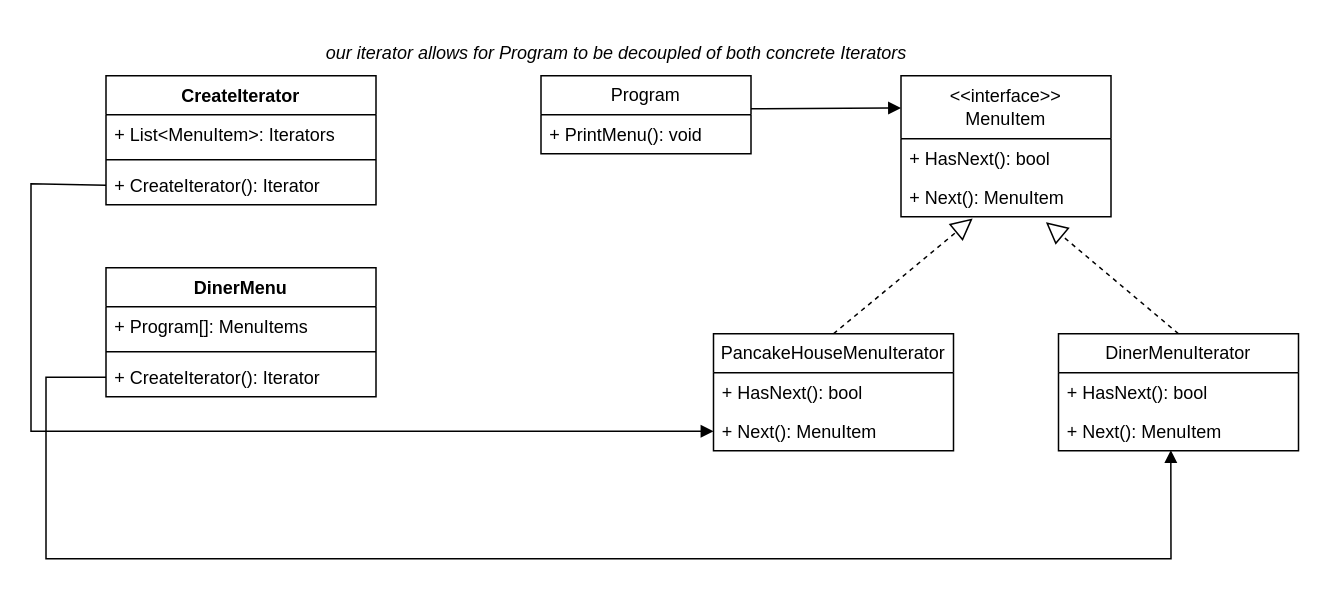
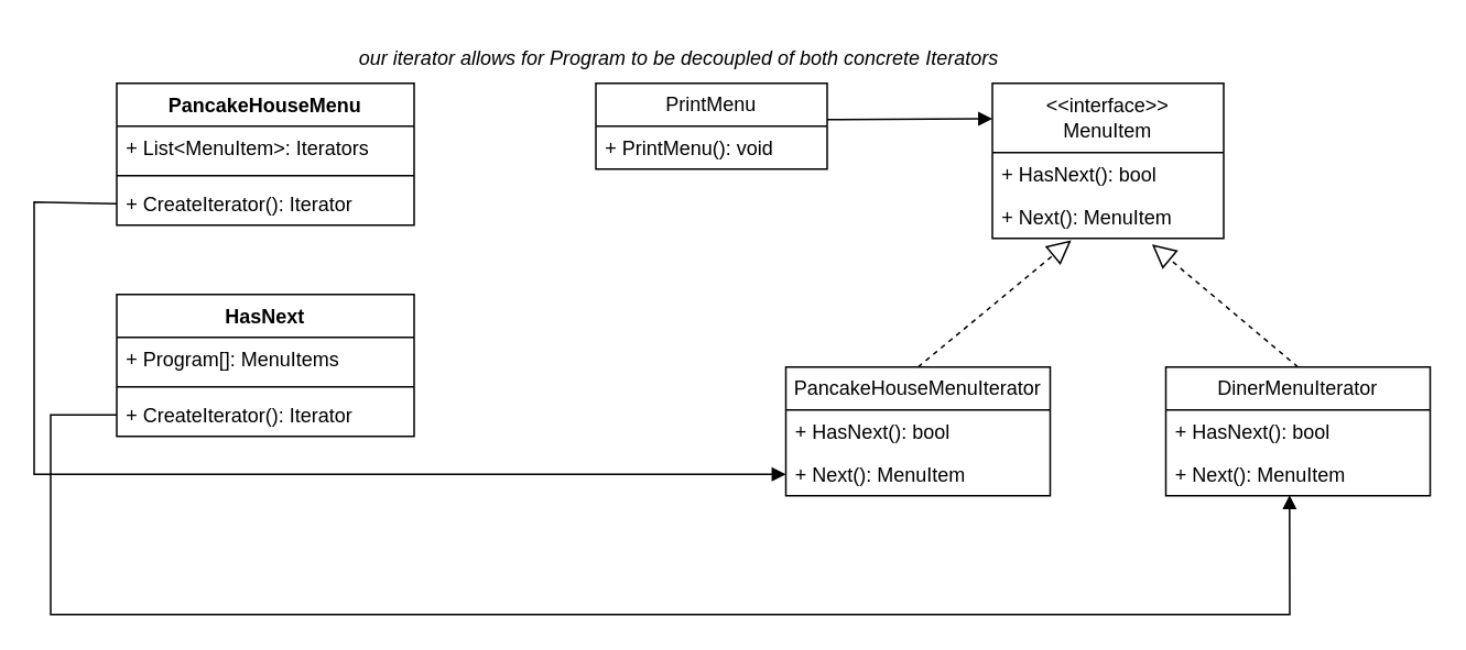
  <mxCell id="0" />
  <mxCell id="1" parent="0" />
- <mxCell id="2" value="CreateIterator" style="swimlane;fontStyle=1;align=center;verticalAlign=top;childLayout=stackLayout;horizontal=1;startSize=26;horizontalStack=0;resizeParent=1;resizeParentMax=0;resizeLast=0;collapsible=1;marginBottom=0;whiteSpace=wrap;html=1;" vertex="1" parent="1"><mxGeometry x="70" y="50" width="180" height="86" as="geometry" /></mxCell>
+ <mxCell id="2" value="PancakeHouseMenu" style="swimlane;fontStyle=1;align=center;verticalAlign=top;childLayout=stackLayout;horizontal=1;startSize=26;horizontalStack=0;resizeParent=1;resizeParentMax=0;resizeLast=0;collapsible=1;marginBottom=0;whiteSpace=wrap;html=1;" vertex="1" parent="1"><mxGeometry x="70" y="50" width="180" height="86" as="geometry" /></mxCell>
  <mxCell id="3" value="+ List&amp;lt;MenuItem&amp;gt;: Iterators" style="text;strokeColor=none;fillColor=none;align=left;verticalAlign=top;spacingLeft=4;spacingRight=4;overflow=hidden;rotatable=0;points=[[0,0.5],[1,0.5]];portConstraint=eastwest;whiteSpace=wrap;html=1;" vertex="1" parent="2"><mxGeometry y="26" width="180" height="26" as="geometry" /></mxCell>
  <mxCell id="4" value="" style="line;strokeWidth=1;fillColor=none;align=left;verticalAlign=middle;spacingTop=-1;spacingLeft=3;spacingRight=3;rotatable=0;labelPosition=right;points=[];portConstraint=eastwest;strokeColor=inherit;" vertex="1" parent="2"><mxGeometry y="52" width="180" height="8" as="geometry" /></mxCell>
  <mxCell id="5" value="+ CreateIterator(): Iterator" style="text;strokeColor=none;fillColor=none;align=left;verticalAlign=top;spacingLeft=4;spacingRight=4;overflow=hidden;rotatable=0;points=[[0,0.5],[1,0.5]];portConstraint=eastwest;whiteSpace=wrap;html=1;" vertex="1" parent="2"><mxGeometry y="60" width="180" height="26" as="geometry" /></mxCell>
- <mxCell id="6" value="DinerMenu" style="swimlane;fontStyle=1;align=center;verticalAlign=top;childLayout=stackLayout;horizontal=1;startSize=26;horizontalStack=0;resizeParent=1;resizeParentMax=0;resizeLast=0;collapsible=1;marginBottom=0;whiteSpace=wrap;html=1;" vertex="1" parent="1"><mxGeometry x="70" y="178" width="180" height="86" as="geometry" /></mxCell>
+ <mxCell id="6" value="HasNext" style="swimlane;fontStyle=1;align=center;verticalAlign=top;childLayout=stackLayout;horizontal=1;startSize=26;horizontalStack=0;resizeParent=1;resizeParentMax=0;resizeLast=0;collapsible=1;marginBottom=0;whiteSpace=wrap;html=1;" vertex="1" parent="1"><mxGeometry x="70" y="178" width="180" height="86" as="geometry" /></mxCell>
  <mxCell id="7" value="+ Program[]: MenuItems" style="text;strokeColor=none;fillColor=none;align=left;verticalAlign=top;spacingLeft=4;spacingRight=4;overflow=hidden;rotatable=0;points=[[0,0.5],[1,0.5]];portConstraint=eastwest;whiteSpace=wrap;html=1;" vertex="1" parent="6"><mxGeometry y="26" width="180" height="26" as="geometry" /></mxCell>
  <mxCell id="8" value="" style="line;strokeWidth=1;fillColor=none;align=left;verticalAlign=middle;spacingTop=-1;spacingLeft=3;spacingRight=3;rotatable=0;labelPosition=right;points=[];portConstraint=eastwest;strokeColor=inherit;" vertex="1" parent="6"><mxGeometry y="52" width="180" height="8" as="geometry" /></mxCell>
  <mxCell id="9" value="+ CreateIterator(): Iterator" style="text;strokeColor=none;fillColor=none;align=left;verticalAlign=top;spacingLeft=4;spacingRight=4;overflow=hidden;rotatable=0;points=[[0,0.5],[1,0.5]];portConstraint=eastwest;whiteSpace=wrap;html=1;" vertex="1" parent="6"><mxGeometry y="60" width="180" height="26" as="geometry" /></mxCell>
- <mxCell id="10" value="Program" style="swimlane;fontStyle=0;childLayout=stackLayout;horizontal=1;startSize=26;fillColor=none;horizontalStack=0;resizeParent=1;resizeParentMax=0;resizeLast=0;collapsible=1;marginBottom=0;whiteSpace=wrap;html=1;" vertex="1" parent="1"><mxGeometry x="360" y="50" width="140" height="52" as="geometry" /></mxCell>
+ <mxCell id="10" value="PrintMenu" style="swimlane;fontStyle=0;childLayout=stackLayout;horizontal=1;startSize=26;fillColor=none;horizontalStack=0;resizeParent=1;resizeParentMax=0;resizeLast=0;collapsible=1;marginBottom=0;whiteSpace=wrap;html=1;" vertex="1" parent="1"><mxGeometry x="360" y="50" width="140" height="52" as="geometry" /></mxCell>
  <mxCell id="11" value="+ PrintMenu(): void" style="text;strokeColor=none;fillColor=none;align=left;verticalAlign=top;spacingLeft=4;spacingRight=4;overflow=hidden;rotatable=0;points=[[0,0.5],[1,0.5]];portConstraint=eastwest;whiteSpace=wrap;html=1;" vertex="1" parent="10"><mxGeometry y="26" width="140" height="26" as="geometry" /></mxCell>
  <mxCell id="12" value="&amp;lt;&amp;lt;interface&amp;gt;&amp;gt;&lt;div&gt;MenuItem&lt;/div&gt;" style="swimlane;fontStyle=0;childLayout=stackLayout;horizontal=1;startSize=42;fillColor=none;horizontalStack=0;resizeParent=1;resizeParentMax=0;resizeLast=0;collapsible=1;marginBottom=0;whiteSpace=wrap;html=1;" vertex="1" parent="1"><mxGeometry x="600" y="50" width="140" height="94" as="geometry" /></mxCell>
  <mxCell id="13" value="+ HasNext(): bool" style="text;strokeColor=none;fillColor=none;align=left;verticalAlign=top;spacingLeft=4;spacingRight=4;overflow=hidden;rotatable=0;points=[[0,0.5],[1,0.5]];portConstraint=eastwest;whiteSpace=wrap;html=1;" vertex="1" parent="12"><mxGeometry y="42" width="140" height="26" as="geometry" /></mxCell>
  <mxCell id="14" value="+ Next(): MenuItem" style="text;strokeColor=none;fillColor=none;align=left;verticalAlign=top;spacingLeft=4;spacingRight=4;overflow=hidden;rotatable=0;points=[[0,0.5],[1,0.5]];portConstraint=eastwest;whiteSpace=wrap;html=1;" vertex="1" parent="12"><mxGeometry y="68" width="140" height="26" as="geometry" /></mxCell>
  <mxCell id="15" value="PancakeHouseMenuIterator" style="swimlane;fontStyle=0;childLayout=stackLayout;horizontal=1;startSize=26;fillColor=none;horizontalStack=0;resizeParent=1;resizeParentMax=0;resizeLast=0;collapsible=1;marginBottom=0;whiteSpace=wrap;html=1;" vertex="1" parent="1"><mxGeometry x="475" y="222" width="160" height="78" as="geometry" /></mxCell>
  <mxCell id="16" value="+ HasNext(): bool" style="text;strokeColor=none;fillColor=none;align=left;verticalAlign=top;spacingLeft=4;spacingRight=4;overflow=hidden;rotatable=0;points=[[0,0.5],[1,0.5]];portConstraint=eastwest;whiteSpace=wrap;html=1;" vertex="1" parent="15"><mxGeometry y="26" width="160" height="26" as="geometry" /></mxCell>
  <mxCell id="17" value="+ Next(): MenuItem" style="text;strokeColor=none;fillColor=none;align=left;verticalAlign=top;spacingLeft=4;spacingRight=4;overflow=hidden;rotatable=0;points=[[0,0.5],[1,0.5]];portConstraint=eastwest;whiteSpace=wrap;html=1;" vertex="1" parent="15"><mxGeometry y="52" width="160" height="26" as="geometry" /></mxCell>
  <mxCell id="18" value="DinerMenuIterator" style="swimlane;fontStyle=0;childLayout=stackLayout;horizontal=1;startSize=26;fillColor=none;horizontalStack=0;resizeParent=1;resizeParentMax=0;resizeLast=0;collapsible=1;marginBottom=0;whiteSpace=wrap;html=1;" vertex="1" parent="1"><mxGeometry x="705" y="222" width="160" height="78" as="geometry" /></mxCell>
  <mxCell id="19" value="+ HasNext(): bool" style="text;strokeColor=none;fillColor=none;align=left;verticalAlign=top;spacingLeft=4;spacingRight=4;overflow=hidden;rotatable=0;points=[[0,0.5],[1,0.5]];portConstraint=eastwest;whiteSpace=wrap;html=1;" vertex="1" parent="18"><mxGeometry y="26" width="160" height="26" as="geometry" /></mxCell>
  <mxCell id="20" value="+ Next(): MenuItem" style="text;strokeColor=none;fillColor=none;align=left;verticalAlign=top;spacingLeft=4;spacingRight=4;overflow=hidden;rotatable=0;points=[[0,0.5],[1,0.5]];portConstraint=eastwest;whiteSpace=wrap;html=1;" vertex="1" parent="18"><mxGeometry y="52" width="160" height="26" as="geometry" /></mxCell>
  <mxCell id="21" value="" style="endArrow=block;dashed=1;endFill=0;endSize=12;html=1;rounded=0;exitX=0.5;exitY=0;exitDx=0;exitDy=0;entryX=0.69;entryY=1.138;entryDx=0;entryDy=0;entryPerimeter=0;" edge="1" parent="1" source="18" target="14"><mxGeometry width="160" relative="1" as="geometry"><mxPoint x="680" y="172" as="sourcePoint" /><mxPoint x="840" y="172" as="targetPoint" /></mxGeometry></mxCell>
  <mxCell id="22" value="" style="endArrow=block;dashed=1;endFill=0;endSize=12;html=1;rounded=0;exitX=0.5;exitY=0;exitDx=0;exitDy=0;entryX=0.341;entryY=1.046;entryDx=0;entryDy=0;entryPerimeter=0;" edge="1" parent="1" source="15" target="14"><mxGeometry width="160" relative="1" as="geometry"><mxPoint x="680" y="172" as="sourcePoint" /><mxPoint x="840" y="172" as="targetPoint" /></mxGeometry></mxCell>
  <mxCell id="23" value="" style="html=1;verticalAlign=bottom;endArrow=block;curved=0;rounded=0;entryX=0;entryY=0.25;entryDx=0;entryDy=0;" edge="1" parent="1"><mxGeometry width="80" relative="1" as="geometry"><mxPoint x="500" y="72" as="sourcePoint" /><mxPoint x="600" y="71.5" as="targetPoint" /></mxGeometry></mxCell>
  <mxCell id="24" value="" style="html=1;verticalAlign=bottom;endArrow=block;curved=0;rounded=0;entryX=0;entryY=0.5;entryDx=0;entryDy=0;exitX=0;exitY=0.5;exitDx=0;exitDy=0;" edge="1" parent="1" source="5" target="17"><mxGeometry width="80" relative="1" as="geometry"><mxPoint x="370" y="73" as="sourcePoint" /><mxPoint x="261" y="74" as="targetPoint" /><Array as="points"><mxPoint x="20" y="122" /><mxPoint x="20" y="287" /></Array></mxGeometry></mxCell>
  <mxCell id="25" value="" style="html=1;verticalAlign=bottom;endArrow=block;curved=0;rounded=0;entryX=0.468;entryY=0.985;entryDx=0;entryDy=0;exitX=0;exitY=0.5;exitDx=0;exitDy=0;entryPerimeter=0;" edge="1" parent="1" source="9" target="20"><mxGeometry width="80" relative="1" as="geometry"><mxPoint x="80" y="133" as="sourcePoint" /><mxPoint x="485" y="297" as="targetPoint" /><Array as="points"><mxPoint x="30" y="251" /><mxPoint x="30" y="372" /><mxPoint x="400" y="372" /><mxPoint y="372" x="780" /></Array></mxGeometry></mxCell>
  <mxCell id="26" value="&lt;i&gt;our iterator allows for Program to be decoupled of both concrete Iterators&lt;/i&gt;" style="text;html=1;align=center;verticalAlign=middle;resizable=0;points=[];autosize=1;strokeColor=none;fillColor=none;" vertex="1" parent="1"><mxGeometry x="205" y="20" width="410" height="30" as="geometry" /></mxCell>
